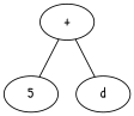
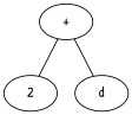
  digraph {
    fontname="Patrick Hand"
    node [fontname="Patrick Hand"]
    edge [arrowhead=none fontname="Patrick Hand"]
    n1 [label="+"]
-   n2 [label=5]
+   n2 [label=2]
    n3 [label=d]
    n1 -> n2
    n1 -> n3
  }
